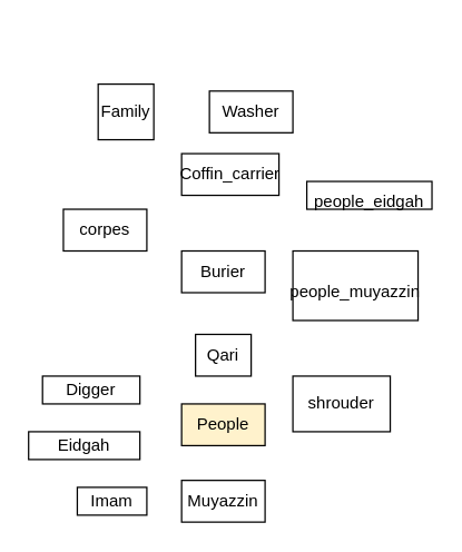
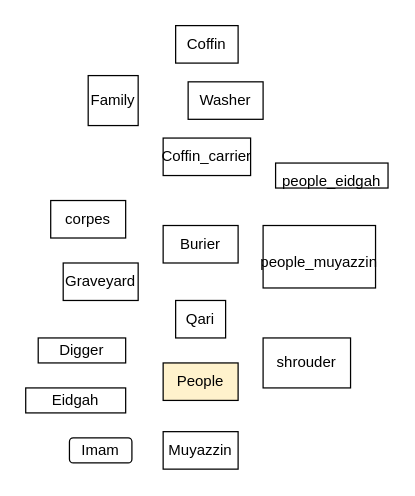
  <mxCell id="0" />
  <mxCell id="1" parent="0" />
  <mxCell id="2" value="Family" style="rounded=0;whiteSpace=wrap;html=1;" vertex="1" parent="1"><mxGeometry x="70" y="60" width="40" height="40" as="geometry" /></mxCell>
- <mxCell id="3" value="corpes" style="rounded=0;whiteSpace=wrap;html=1;" vertex="1" parent="1"><mxGeometry x="45" y="150" width="60" height="30" as="geometry" /></mxCell>
+ <mxCell id="3" value="corpes" style="rounded=0;whiteSpace=wrap;html=1;" vertex="1" parent="1"><mxGeometry x="40" y="160" width="60" height="30" as="geometry" /></mxCell>
+ <mxCell id="4" value="Graveyard" style="rounded=0;whiteSpace=wrap;html=1;" vertex="1" parent="1"><mxGeometry x="50" y="210" width="60" height="30" as="geometry" /></mxCell>
  <mxCell id="5" value="Digger" style="rounded=0;whiteSpace=wrap;html=1;" vertex="1" parent="1"><mxGeometry x="30" y="270" width="70" height="20" as="geometry" /></mxCell>
  <mxCell id="6" value="Eidgah" style="rounded=0;whiteSpace=wrap;html=1;" vertex="1" parent="1"><mxGeometry x="20" y="310" width="80" height="20" as="geometry" /></mxCell>
- <mxCell id="7" value="Imam" style="rounded=0;whiteSpace=wrap;html=1;" vertex="1" parent="1"><mxGeometry x="55" y="350" width="50" height="20" as="geometry" /></mxCell>
+ <mxCell id="7" value="Imam" style="whiteSpace=wrap;html=1;rounded=1;" vertex="1" parent="1"><mxGeometry x="55" y="350" width="50" height="20" as="geometry" /></mxCell>
  <mxCell id="8" value="Muyazzin" style="rounded=0;whiteSpace=wrap;html=1;" vertex="1" parent="1"><mxGeometry x="130" y="345" width="60" height="30" as="geometry" /></mxCell>
  <mxCell id="9" value="People" style="rounded=0;whiteSpace=wrap;html=1;fillColor=#fff2cc;" vertex="1" parent="1"><mxGeometry x="130" y="290" width="60" height="30" as="geometry" /></mxCell>
  <mxCell id="10" value="Qari" style="rounded=0;whiteSpace=wrap;html=1;" vertex="1" parent="1"><mxGeometry x="140" y="240" width="40" height="30" as="geometry" /></mxCell>
  <mxCell id="11" value="Burier" style="rounded=0;whiteSpace=wrap;html=1;" vertex="1" parent="1"><mxGeometry x="130" y="180" width="60" height="30" as="geometry" /></mxCell>
  <mxCell id="12" value="Coffin_carrier" style="rounded=0;whiteSpace=wrap;html=1;" vertex="1" parent="1"><mxGeometry x="130" y="110" width="70" height="30" as="geometry" /></mxCell>
  <mxCell id="13" value="Washer" style="rounded=0;whiteSpace=wrap;html=1;" vertex="1" parent="1"><mxGeometry x="150" y="65" width="60" height="30" as="geometry" /></mxCell>
+ <mxCell id="14" value="Coffin" style="rounded=0;whiteSpace=wrap;html=1;" vertex="1" parent="1"><mxGeometry x="140" y="20" width="50" height="30" as="geometry" /></mxCell>
  <mxCell id="15" value="shrouder" style="rounded=0;whiteSpace=wrap;html=1;" vertex="1" parent="1"><mxGeometry x="210" y="270" width="70" height="40" as="geometry" /></mxCell>
  <mxCell id="16" value="&lt;p style=&quot;margin-bottom: 0in ; line-height: 1px ; background: transparent&quot;&gt;&lt;font style=&quot;font-size: 12px&quot;&gt;people_eidgah&lt;/font&gt;&lt;/p&gt;" style="rounded=0;whiteSpace=wrap;html=1;" vertex="1" parent="1"><mxGeometry x="220" y="130" width="90" height="20" as="geometry" /></mxCell>
  <mxCell id="17" value="&lt;p style=&quot;margin-bottom: 0in ; line-height: 1px ; background: transparent&quot;&gt;&lt;font style=&quot;font-size: 12px&quot;&gt;people_muyazzin&lt;/font&gt;&lt;/p&gt;" style="rounded=0;whiteSpace=wrap;html=1;" vertex="1" parent="1"><mxGeometry x="210" y="180" width="90" height="50" as="geometry" /></mxCell>
